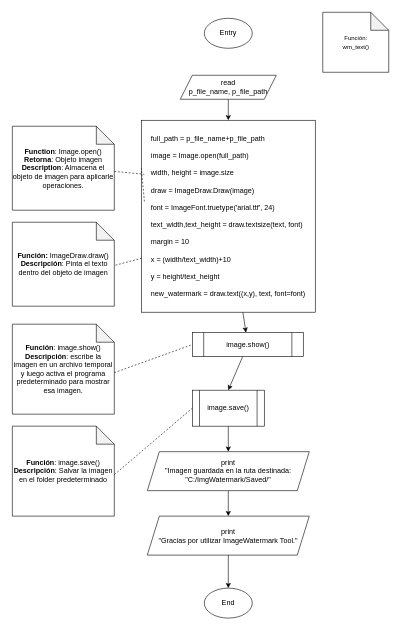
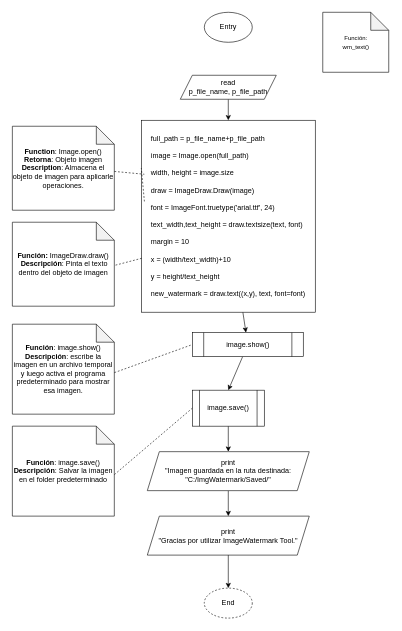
  <mxCell id="0" />
  <mxCell id="1" parent="0" />
  <mxCell id="2" value="" style="edgeStyle=none;html=1;" parent="1" source="3" target="8" edge="1"><mxGeometry relative="1" as="geometry" /></mxCell>
  <mxCell id="3" value="read&lt;br&gt;p_file_name, p_file_path" style="shape=parallelogram;perimeter=parallelogramPerimeter;whiteSpace=wrap;html=1;fixedSize=1;" parent="1" vertex="1"><mxGeometry x="300" y="125" width="160" height="40" as="geometry" /></mxCell>
- <mxCell id="4" value="Entry" style="ellipse;whiteSpace=wrap;html=1;" parent="1" vertex="1"><mxGeometry x="340" y="30" width="80" height="50" as="geometry" /></mxCell>
+ <mxCell id="4" value="Entry" style="ellipse;whiteSpace=wrap;html=1;" parent="1" vertex="1"><mxGeometry x="340" y="20" width="80" height="50" as="geometry" /></mxCell>
  <mxCell id="5" value="&lt;font style=&quot;font-size: 10px;&quot;&gt;Función: &lt;br&gt;wm_text()&lt;/font&gt;" style="shape=note;whiteSpace=wrap;html=1;backgroundOutline=1;darkOpacity=0.05;" parent="1" vertex="1"><mxGeometry x="537.5" y="20" width="110" height="100" as="geometry" /></mxCell>
  <mxCell id="6" value="" style="edgeStyle=none;html=1;" parent="1" source="8" edge="1"><mxGeometry relative="1" as="geometry"><mxPoint x="380" y="320" as="targetPoint" /></mxGeometry></mxCell>
  <mxCell id="7" value="" style="edgeStyle=none;html=1;" parent="1" source="8" target="14" edge="1"><mxGeometry relative="1" as="geometry" /></mxCell>
  <mxCell id="8" value="&lt;div style=&quot;text-align: justify;&quot;&gt;&lt;span style=&quot;background-color: initial;&quot;&gt;full_path = p_file_name+p_file_path&lt;/span&gt;&lt;/div&gt;&lt;div style=&quot;text-align: justify;&quot;&gt;&lt;span style=&quot;background-color: initial;&quot;&gt;&lt;br&gt;&lt;/span&gt;&lt;/div&gt;&lt;div style=&quot;text-align: justify;&quot;&gt;&lt;span style=&quot;background-color: initial;&quot;&gt;image = Image.open(full_path)&lt;/span&gt;&lt;/div&gt;&lt;div style=&quot;text-align: justify;&quot;&gt;&lt;span style=&quot;background-color: initial;&quot;&gt;&lt;br&gt;&lt;/span&gt;&lt;/div&gt;&lt;div style=&quot;text-align: justify;&quot;&gt;&lt;span style=&quot;background-color: initial;&quot;&gt;width, height = image.size&lt;/span&gt;&lt;/div&gt;&lt;div style=&quot;text-align: justify;&quot;&gt;&lt;span style=&quot;background-color: initial;&quot;&gt;&lt;br&gt;&lt;/span&gt;&lt;/div&gt;&lt;div style=&quot;text-align: justify;&quot;&gt;&lt;span style=&quot;background-color: initial;&quot;&gt;draw = ImageDraw.Draw(image)&lt;/span&gt;&lt;/div&gt;&lt;div style=&quot;text-align: justify;&quot;&gt;&lt;span style=&quot;background-color: initial;&quot;&gt;&lt;br&gt;&lt;/span&gt;&lt;/div&gt;&lt;div style=&quot;text-align: justify;&quot;&gt;&lt;span style=&quot;background-color: initial;&quot;&gt;font = ImageFont.truetype('arial.ttf', 24)&lt;/span&gt;&lt;br&gt;&lt;/div&gt;&lt;div style=&quot;text-align: justify;&quot;&gt;&lt;span style=&quot;background-color: initial;&quot;&gt;&lt;br&gt;&lt;/span&gt;&lt;/div&gt;&lt;div style=&quot;text-align: justify;&quot;&gt;&lt;span style=&quot;background-color: initial;&quot;&gt;text_width,text_height = draw.textsize(text, font)&lt;br&gt;&lt;/span&gt;&lt;/div&gt;&lt;div style=&quot;text-align: justify;&quot;&gt;&lt;span style=&quot;background-color: initial;&quot;&gt;&lt;br&gt;&lt;/span&gt;&lt;/div&gt;&lt;div style=&quot;text-align: justify;&quot;&gt;&lt;span style=&quot;background-color: initial;&quot;&gt;&lt;div&gt;margin = 10&lt;/div&gt;&lt;div&gt;&lt;br&gt;&lt;/div&gt;&lt;div&gt;x = (width/text_width)+10&lt;/div&gt;&lt;div&gt;&lt;br&gt;&lt;/div&gt;&lt;div&gt;y = height/text_height&lt;/div&gt;&lt;div&gt;&lt;br&gt;&lt;/div&gt;&lt;div&gt;new_watermark = draw.text((x,y), text, font=font)&lt;br&gt;&lt;/div&gt;&lt;/span&gt;&lt;/div&gt;" style="whiteSpace=wrap;html=1;" parent="1" vertex="1"><mxGeometry x="235" y="200" width="290" height="320" as="geometry" /></mxCell>
  <mxCell id="9" value="&lt;b&gt;Function&lt;/b&gt;: Image.open()&lt;br&gt;&lt;b&gt;Retorna&lt;/b&gt;: Objeto imagen&lt;br&gt;&lt;b&gt;Description&lt;/b&gt;: Almacena el objeto de imagen para aplicarle operaciones." style="shape=note;whiteSpace=wrap;html=1;backgroundOutline=1;darkOpacity=0.05;" parent="1" vertex="1"><mxGeometry x="20" y="210" width="170" height="140" as="geometry" /></mxCell>
  <mxCell id="10" value="" style="endArrow=none;dashed=1;html=1;exitX=1.001;exitY=0.538;exitDx=0;exitDy=0;exitPerimeter=0;" parent="1" source="9" edge="1"><mxGeometry width="50" height="50" relative="1" as="geometry"><mxPoint x="500" y="520" as="sourcePoint" /><mxPoint x="240" y="290" as="targetPoint" /></mxGeometry></mxCell>
  <mxCell id="11" value="" style="endArrow=none;dashed=1;html=1;entryX=0;entryY=0.25;entryDx=0;entryDy=0;exitX=1.001;exitY=0.538;exitDx=0;exitDy=0;exitPerimeter=0;" parent="1" target="8" edge="1"><mxGeometry width="50" height="50" relative="1" as="geometry"><mxPoint x="240.14" y="335.32" as="sourcePoint" /><mxPoint x="300" y="500" as="targetPoint" /></mxGeometry></mxCell>
  <mxCell id="12" value="" style="endArrow=none;dashed=1;html=1;entryX=0.007;entryY=0.718;entryDx=0;entryDy=0;exitX=1.012;exitY=0.511;exitDx=0;exitDy=0;exitPerimeter=0;entryPerimeter=0;" parent="1" source="17" target="8" edge="1"><mxGeometry width="50" height="50" relative="1" as="geometry"><mxPoint x="240.14" y="495.32" as="sourcePoint" /><mxPoint x="300" y="670" as="targetPoint" /></mxGeometry></mxCell>
  <mxCell id="13" style="edgeStyle=none;html=1;entryX=0.5;entryY=0;entryDx=0;entryDy=0;" parent="1" source="14" target="16" edge="1"><mxGeometry relative="1" as="geometry" /></mxCell>
  <mxCell id="14" value="image.show()" style="shape=process;whiteSpace=wrap;html=1;backgroundOutline=1;" parent="1" vertex="1"><mxGeometry x="320" y="554" width="185" height="40" as="geometry" /></mxCell>
  <mxCell id="15" value="" style="edgeStyle=none;html=1;" parent="1" source="16" target="23" edge="1"><mxGeometry relative="1" as="geometry" /></mxCell>
  <mxCell id="16" value="image.save()" style="shape=process;whiteSpace=wrap;html=1;backgroundOutline=1;" parent="1" vertex="1"><mxGeometry x="320" y="650" width="120" height="60" as="geometry" /></mxCell>
  <mxCell id="17" value="&lt;b&gt;Función:&amp;nbsp;&lt;/b&gt;ImageDraw.draw()&lt;br&gt;&amp;nbsp;&lt;b&gt;Descripción&lt;/b&gt;: Pinta el texto dentro del objeto de imagen" style="shape=note;whiteSpace=wrap;html=1;backgroundOutline=1;darkOpacity=0.05;" parent="1" vertex="1"><mxGeometry x="20" y="370" width="170" height="140" as="geometry" /></mxCell>
  <mxCell id="18" value="&lt;b&gt;Función&lt;/b&gt;: image.show()&lt;br&gt;&lt;b&gt;Descripción&lt;/b&gt;: escribe la imagen en un archivo temporal y luego activa el programa predeterminado para mostrar esa imagen." style="shape=note;whiteSpace=wrap;html=1;backgroundOutline=1;darkOpacity=0.05;" parent="1" vertex="1"><mxGeometry x="20" y="540" width="170" height="150" as="geometry" /></mxCell>
  <mxCell id="19" value="" style="endArrow=none;dashed=1;html=1;entryX=0;entryY=0.5;entryDx=0;entryDy=0;exitX=1.001;exitY=0.538;exitDx=0;exitDy=0;exitPerimeter=0;" parent="1" source="18" target="14" edge="1"><mxGeometry width="50" height="50" relative="1" as="geometry"><mxPoint x="500" y="970" as="sourcePoint" /><mxPoint x="240" y="650" as="targetPoint" /></mxGeometry></mxCell>
  <mxCell id="20" value="&lt;b&gt;Función&lt;/b&gt;: image.save()&lt;br&gt;&lt;b&gt;Descripción&lt;/b&gt;: Salvar la imagen en el folder predeterminado" style="shape=note;whiteSpace=wrap;html=1;backgroundOutline=1;darkOpacity=0.05;" parent="1" vertex="1"><mxGeometry x="20" y="710" width="170" height="150" as="geometry" /></mxCell>
  <mxCell id="21" value="" style="endArrow=none;dashed=1;html=1;entryX=0;entryY=0.5;entryDx=0;entryDy=0;exitX=1.001;exitY=0.538;exitDx=0;exitDy=0;exitPerimeter=0;" parent="1" source="20" target="16" edge="1"><mxGeometry width="50" height="50" relative="1" as="geometry"><mxPoint x="500" y="1140" as="sourcePoint" /><mxPoint x="325" y="754" as="targetPoint" /></mxGeometry></mxCell>
  <mxCell id="22" value="" style="edgeStyle=none;html=1;" parent="1" source="23" target="24" edge="1"><mxGeometry relative="1" as="geometry" /></mxCell>
  <mxCell id="23" value="print&lt;br&gt;&quot;Imagen guardada en la ruta destinada: &quot;C:/ImgWatermark/Saved/&quot;" style="shape=parallelogram;perimeter=parallelogramPerimeter;whiteSpace=wrap;html=1;fixedSize=1;" parent="1" vertex="1"><mxGeometry x="245" y="752.5" width="270" height="65" as="geometry" /></mxCell>
  <mxCell id="24" value="print&lt;br&gt;&quot;Gracias por utilizar ImageWatermark Tool.&quot;" style="shape=parallelogram;perimeter=parallelogramPerimeter;whiteSpace=wrap;html=1;fixedSize=1;" parent="1" vertex="1"><mxGeometry x="245" y="860" width="270" height="65" as="geometry" /></mxCell>
- <mxCell id="25" value="End" style="ellipse;whiteSpace=wrap;html=1;" parent="1" vertex="1"><mxGeometry x="340" y="980" width="80" height="50" as="geometry" /></mxCell>
+ <mxCell id="25" value="End" style="ellipse;whiteSpace=wrap;html=1;dashed=1;" parent="1" vertex="1"><mxGeometry x="340" y="980" width="80" height="50" as="geometry" /></mxCell>
  <mxCell id="26" style="edgeStyle=none;html=1;entryX=0.5;entryY=0;entryDx=0;entryDy=0;" parent="1" source="24" target="25" edge="1"><mxGeometry relative="1" as="geometry"><mxPoint x="385" y="925" as="sourcePoint" /></mxGeometry></mxCell>
